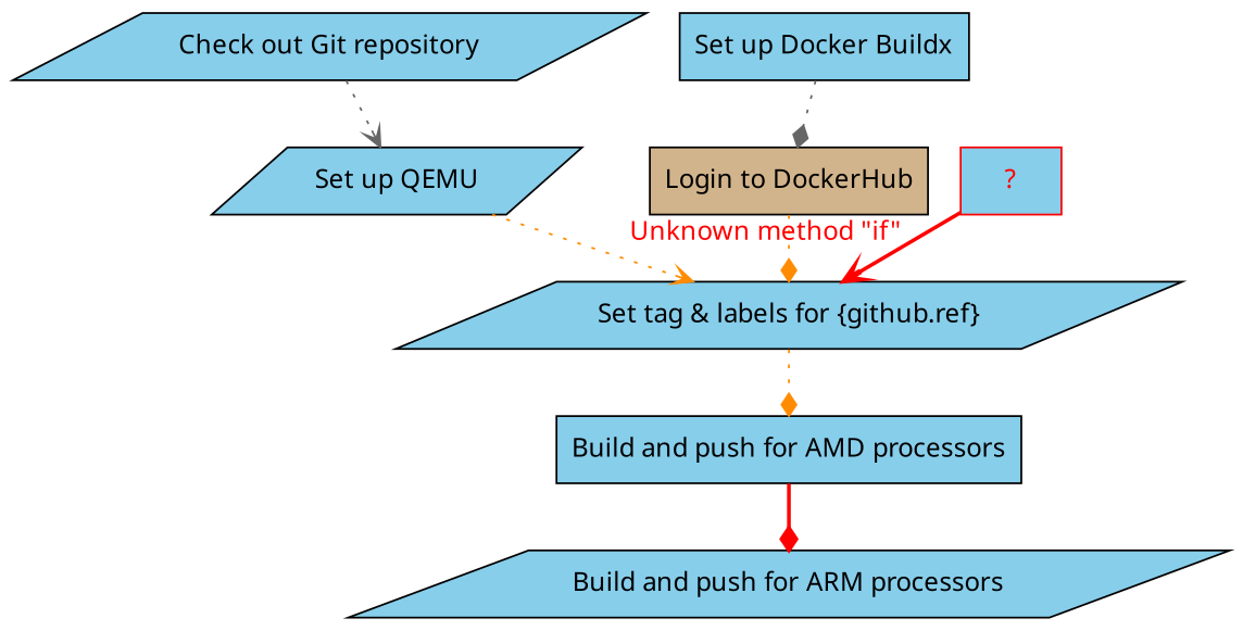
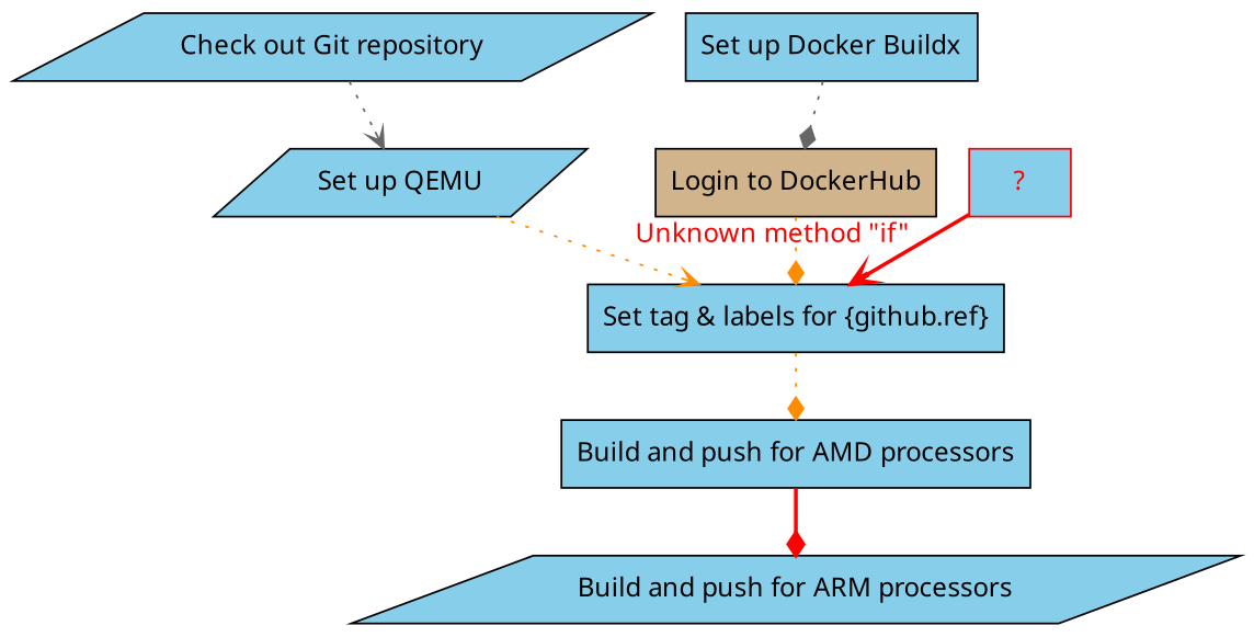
  digraph {
    fontname="Noto Sans"
    node [fillcolor=skyblue fontname="Noto Sans" shape=parallelogram style=filled]
    edge [arrowhead=diamond color=darkorange fontname="Noto Sans" style=dotted]
    "Check out Git repository"
    "Set up QEMU"
-   "Set tag & labels for {github.ref}"
+   "Set tag & labels for {github.ref}" [shape=box]
    "Set up Docker Buildx" [shape=box]
    "Login to DockerHub" [fillcolor=tan shape=box]
    "Build and push for AMD processors" [shape=box]
    "Build and push for ARM processors"
    "?" [color=red fontcolor=red shape=box]
    "Check out Git repository" -> "Set up QEMU" [arrowhead=vee color=gray40]
    "Set up QEMU" -> "Set tag & labels for {github.ref}" [arrowhead=vee]
    "Set tag & labels for {github.ref}" -> "Build and push for AMD processors"
    "Set up Docker Buildx" -> "Login to DockerHub" [color=gray40]
    "Login to DockerHub" -> "Set tag & labels for {github.ref}"
    "Build and push for AMD processors" -> "Build and push for ARM processors" [color=red style=bold]
    "?" -> "Set tag & labels for {github.ref}" [arrowhead=vee color=red fontcolor=red style=bold xlabel="Unknown method \"if\""]
  }
